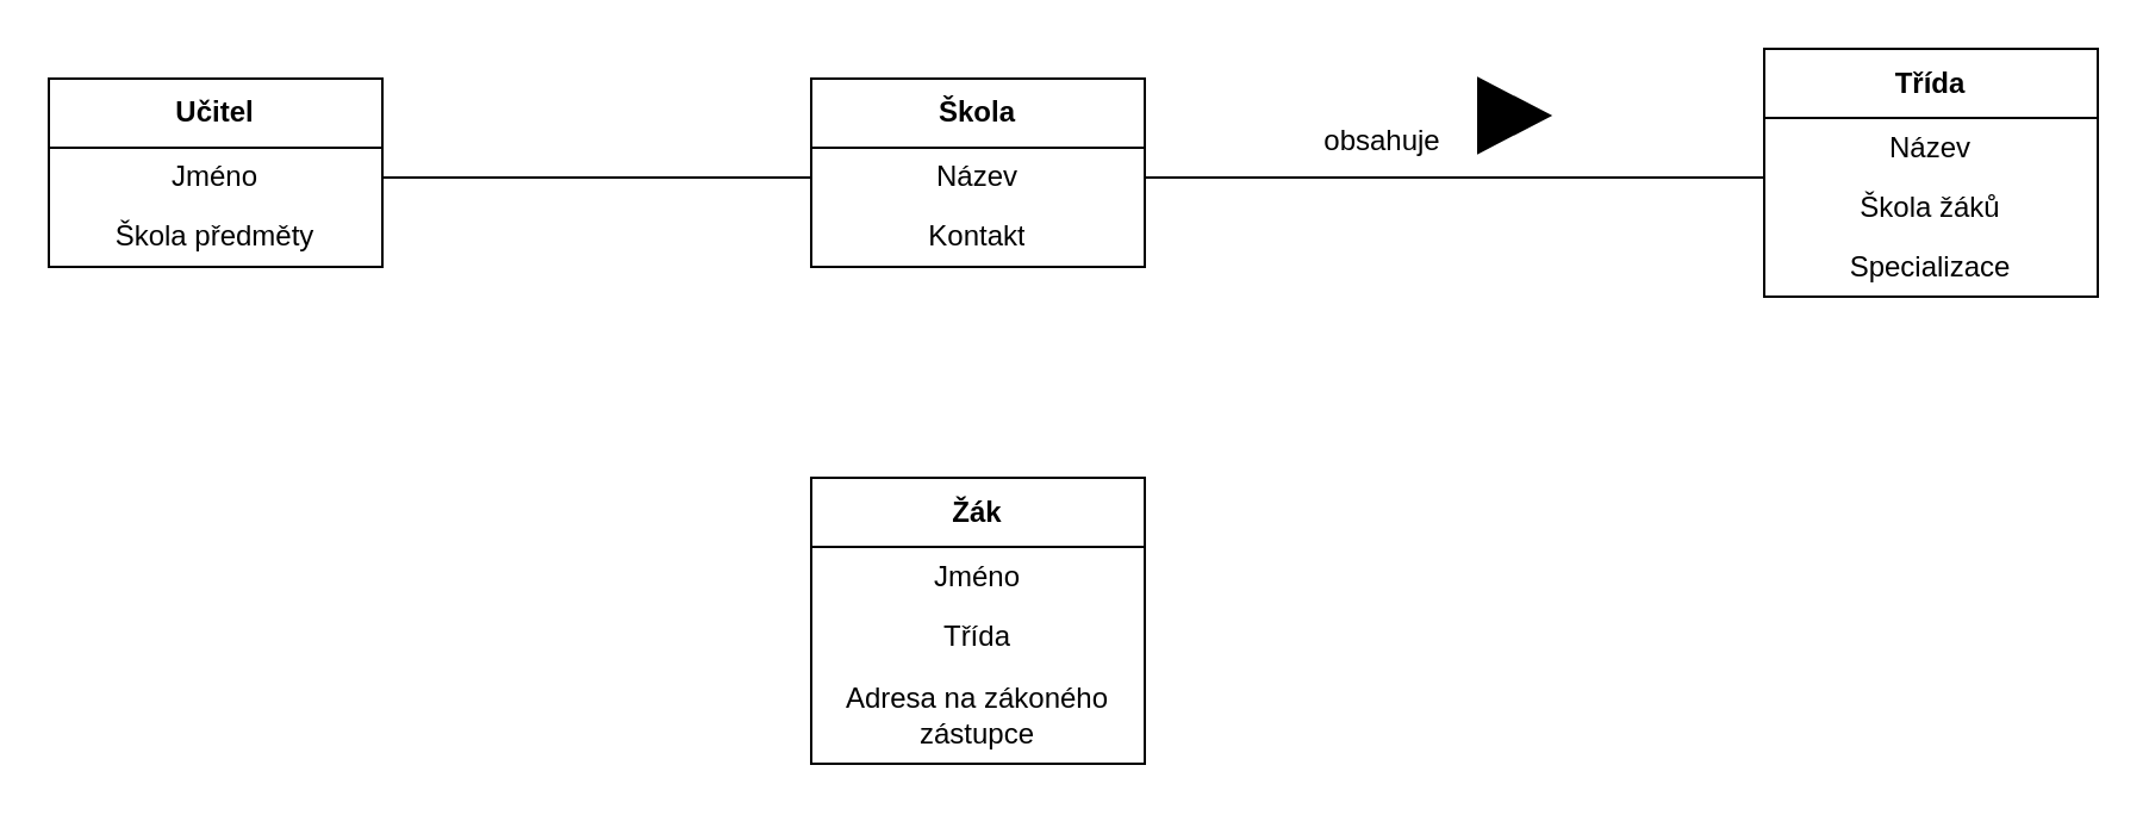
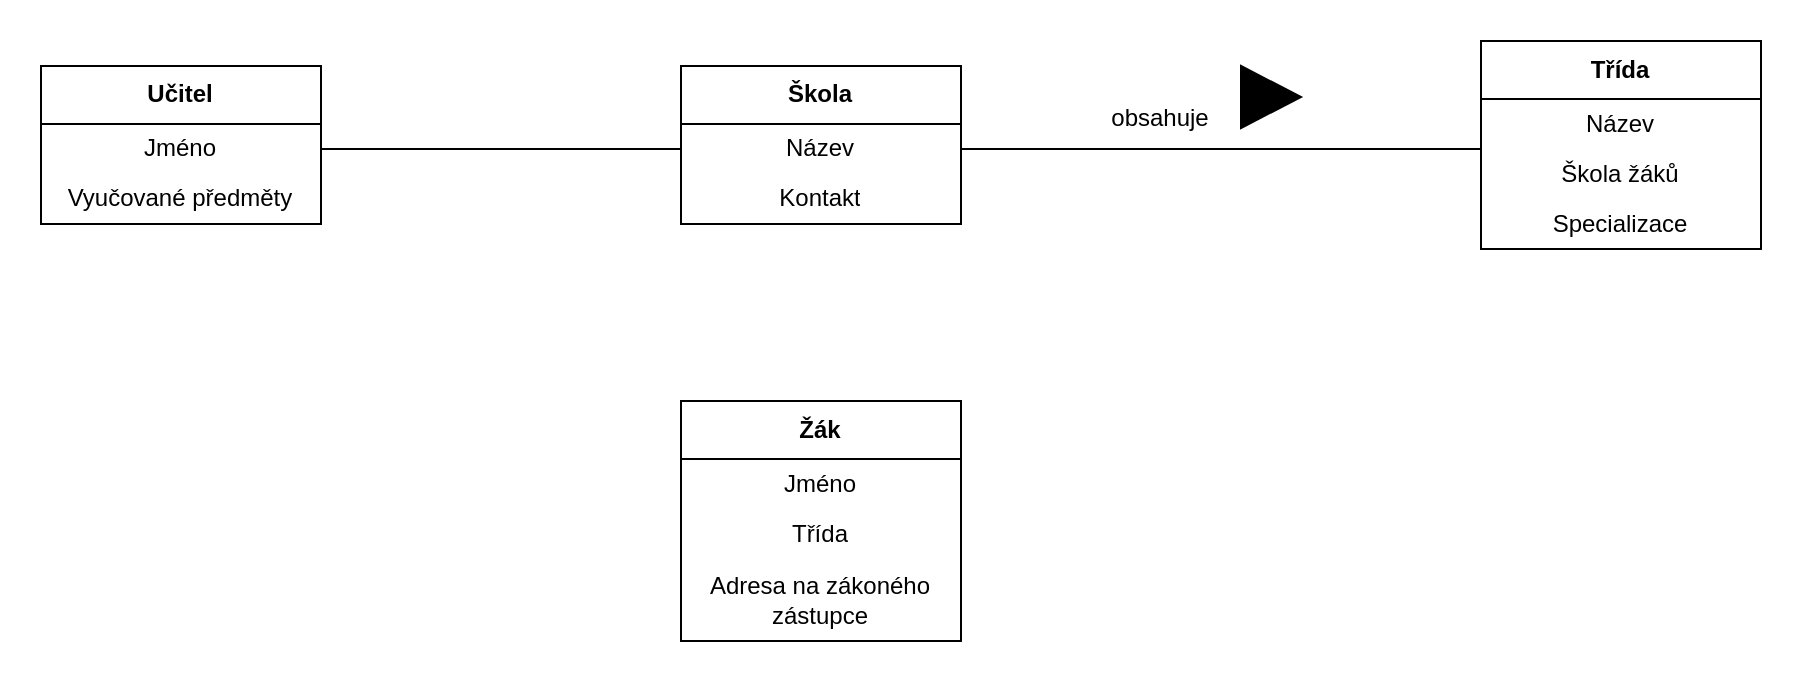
  <mxCell id="0" />
  <mxCell id="1" parent="0" />
  <mxCell id="2" value="Škola" style="swimlane;fontStyle=1;align=center;verticalAlign=middle;childLayout=stackLayout;horizontal=1;startSize=29;horizontalStack=0;resizeParent=1;resizeParentMax=0;resizeLast=0;collapsible=0;marginBottom=0;html=1;whiteSpace=wrap;" vertex="1" parent="1"><mxGeometry x="340" y="32.5" width="140" height="79" as="geometry" /></mxCell>
  <mxCell id="3" value="&lt;div&gt;Název&lt;/div&gt;" style="text;html=1;strokeColor=none;fillColor=none;align=center;verticalAlign=middle;spacingLeft=4;spacingRight=4;overflow=hidden;rotatable=0;points=[[0,0.5],[1,0.5]];portConstraint=eastwest;whiteSpace=wrap;" vertex="1" parent="2"><mxGeometry y="29" width="140" height="25" as="geometry" /></mxCell>
  <mxCell id="4" value="&lt;div align=&quot;center&quot;&gt;Kontakt&lt;/div&gt;" style="text;html=1;strokeColor=none;fillColor=none;align=center;verticalAlign=middle;spacingLeft=4;spacingRight=4;overflow=hidden;rotatable=0;points=[[0,0.5],[1,0.5]];portConstraint=eastwest;whiteSpace=wrap;" vertex="1" parent="2"><mxGeometry y="54" width="140" height="25" as="geometry" /></mxCell>
  <mxCell id="5" value="Žák" style="swimlane;fontStyle=1;align=center;verticalAlign=middle;childLayout=stackLayout;horizontal=1;startSize=29;horizontalStack=0;resizeParent=1;resizeParentMax=0;resizeLast=0;collapsible=0;marginBottom=0;html=1;whiteSpace=wrap;" vertex="1" parent="1"><mxGeometry x="340" y="200" width="140" height="120" as="geometry" /></mxCell>
  <mxCell id="6" value="Jméno" style="text;html=1;strokeColor=none;fillColor=none;align=center;verticalAlign=middle;spacingLeft=4;spacingRight=4;overflow=hidden;rotatable=0;points=[[0,0.5],[1,0.5]];portConstraint=eastwest;whiteSpace=wrap;" vertex="1" parent="5"><mxGeometry y="29" width="140" height="25" as="geometry" /></mxCell>
  <mxCell id="7" value="Třída" style="text;html=1;strokeColor=none;fillColor=none;align=center;verticalAlign=middle;spacingLeft=4;spacingRight=4;overflow=hidden;rotatable=0;points=[[0,0.5],[1,0.5]];portConstraint=eastwest;whiteSpace=wrap;" vertex="1" parent="5"><mxGeometry y="54" width="140" height="25" as="geometry" /></mxCell>
  <mxCell id="8" value="Adresa na zákoného zástupce" style="text;html=1;strokeColor=none;fillColor=none;align=center;verticalAlign=middle;spacingLeft=4;spacingRight=4;overflow=hidden;rotatable=0;points=[[0,0.5],[1,0.5]];portConstraint=eastwest;whiteSpace=wrap;" vertex="1" parent="5"><mxGeometry y="79" width="140" height="41" as="geometry" /></mxCell>
  <mxCell id="9" value="Učitel" style="swimlane;fontStyle=1;align=center;verticalAlign=middle;childLayout=stackLayout;horizontal=1;startSize=29;horizontalStack=0;resizeParent=1;resizeParentMax=0;resizeLast=0;collapsible=0;marginBottom=0;html=1;whiteSpace=wrap;" vertex="1" parent="1"><mxGeometry x="20" y="32.5" width="140" height="79" as="geometry" /></mxCell>
  <mxCell id="10" value="Jméno" style="text;html=1;strokeColor=none;fillColor=none;align=center;verticalAlign=middle;spacingLeft=4;spacingRight=4;overflow=hidden;rotatable=0;points=[[0,0.5],[1,0.5]];portConstraint=eastwest;whiteSpace=wrap;" vertex="1" parent="9"><mxGeometry y="29" width="140" height="25" as="geometry" /></mxCell>
- <mxCell id="11" value="Škola předměty" style="text;html=1;strokeColor=none;fillColor=none;align=center;verticalAlign=middle;spacingLeft=4;spacingRight=4;overflow=hidden;rotatable=0;points=[[0,0.5],[1,0.5]];portConstraint=eastwest;whiteSpace=wrap;" vertex="1" parent="9"><mxGeometry y="54" width="140" height="25" as="geometry" /></mxCell>
+ <mxCell id="11" value="Vyučované předměty" style="text;html=1;strokeColor=none;fillColor=none;align=center;verticalAlign=middle;spacingLeft=4;spacingRight=4;overflow=hidden;rotatable=0;points=[[0,0.5],[1,0.5]];portConstraint=eastwest;whiteSpace=wrap;" vertex="1" parent="9"><mxGeometry y="54" width="140" height="25" as="geometry" /></mxCell>
  <mxCell id="12" value="&lt;div&gt;Třída&lt;/div&gt;" style="swimlane;fontStyle=1;align=center;verticalAlign=middle;childLayout=stackLayout;horizontal=1;startSize=29;horizontalStack=0;resizeParent=1;resizeParentMax=0;resizeLast=0;collapsible=0;marginBottom=0;html=1;whiteSpace=wrap;" vertex="1" parent="1"><mxGeometry x="740" y="20" width="140" height="104" as="geometry" /></mxCell>
  <mxCell id="13" value="&lt;div&gt;Název&lt;/div&gt;" style="text;html=1;strokeColor=none;fillColor=none;align=center;verticalAlign=middle;spacingLeft=4;spacingRight=4;overflow=hidden;rotatable=0;points=[[0,0.5],[1,0.5]];portConstraint=eastwest;whiteSpace=wrap;" vertex="1" parent="12"><mxGeometry y="29" width="140" height="25" as="geometry" /></mxCell>
  <mxCell id="14" value="Škola žáků" style="text;html=1;strokeColor=none;fillColor=none;align=center;verticalAlign=middle;spacingLeft=4;spacingRight=4;overflow=hidden;rotatable=0;points=[[0,0.5],[1,0.5]];portConstraint=eastwest;whiteSpace=wrap;" vertex="1" parent="12"><mxGeometry y="54" width="140" height="25" as="geometry" /></mxCell>
  <mxCell id="15" value="Specializace" style="text;html=1;strokeColor=none;fillColor=none;align=center;verticalAlign=middle;spacingLeft=4;spacingRight=4;overflow=hidden;rotatable=0;points=[[0,0.5],[1,0.5]];portConstraint=eastwest;whiteSpace=wrap;" vertex="1" parent="12"><mxGeometry y="79" width="140" height="25" as="geometry" /></mxCell>
  <mxCell id="16" value="" style="endArrow=none;html=1;rounded=0;exitX=1;exitY=0.5;exitDx=0;exitDy=0;entryX=0;entryY=0;entryDx=0;entryDy=0;entryPerimeter=0;" edge="1" parent="1" source="3" target="14"><mxGeometry width="50" height="50" relative="1" as="geometry"><mxPoint x="530" y="180" as="sourcePoint" /><mxPoint x="580" y="130" as="targetPoint" /></mxGeometry></mxCell>
  <mxCell id="17" value="" style="triangle;whiteSpace=wrap;html=1;fillColor=#000000;rotation=0;" vertex="1" parent="1"><mxGeometry x="620" y="32.5" width="30" height="31" as="geometry" /></mxCell>
  <mxCell id="18" value="obsahuje" style="text;html=1;strokeColor=none;fillColor=none;align=center;verticalAlign=middle;whiteSpace=wrap;rounded=0;" vertex="1" parent="1"><mxGeometry x="550" y="43.5" width="60" height="30" as="geometry" /></mxCell>
  <mxCell id="19" value="" style="endArrow=none;html=1;rounded=0;exitX=1;exitY=0.5;exitDx=0;exitDy=0;entryX=0;entryY=0.5;entryDx=0;entryDy=0;" edge="1" parent="1" source="10" target="3"><mxGeometry width="50" height="50" relative="1" as="geometry"><mxPoint x="80" y="270" as="sourcePoint" /><mxPoint x="130" y="220" as="targetPoint" /></mxGeometry></mxCell>
